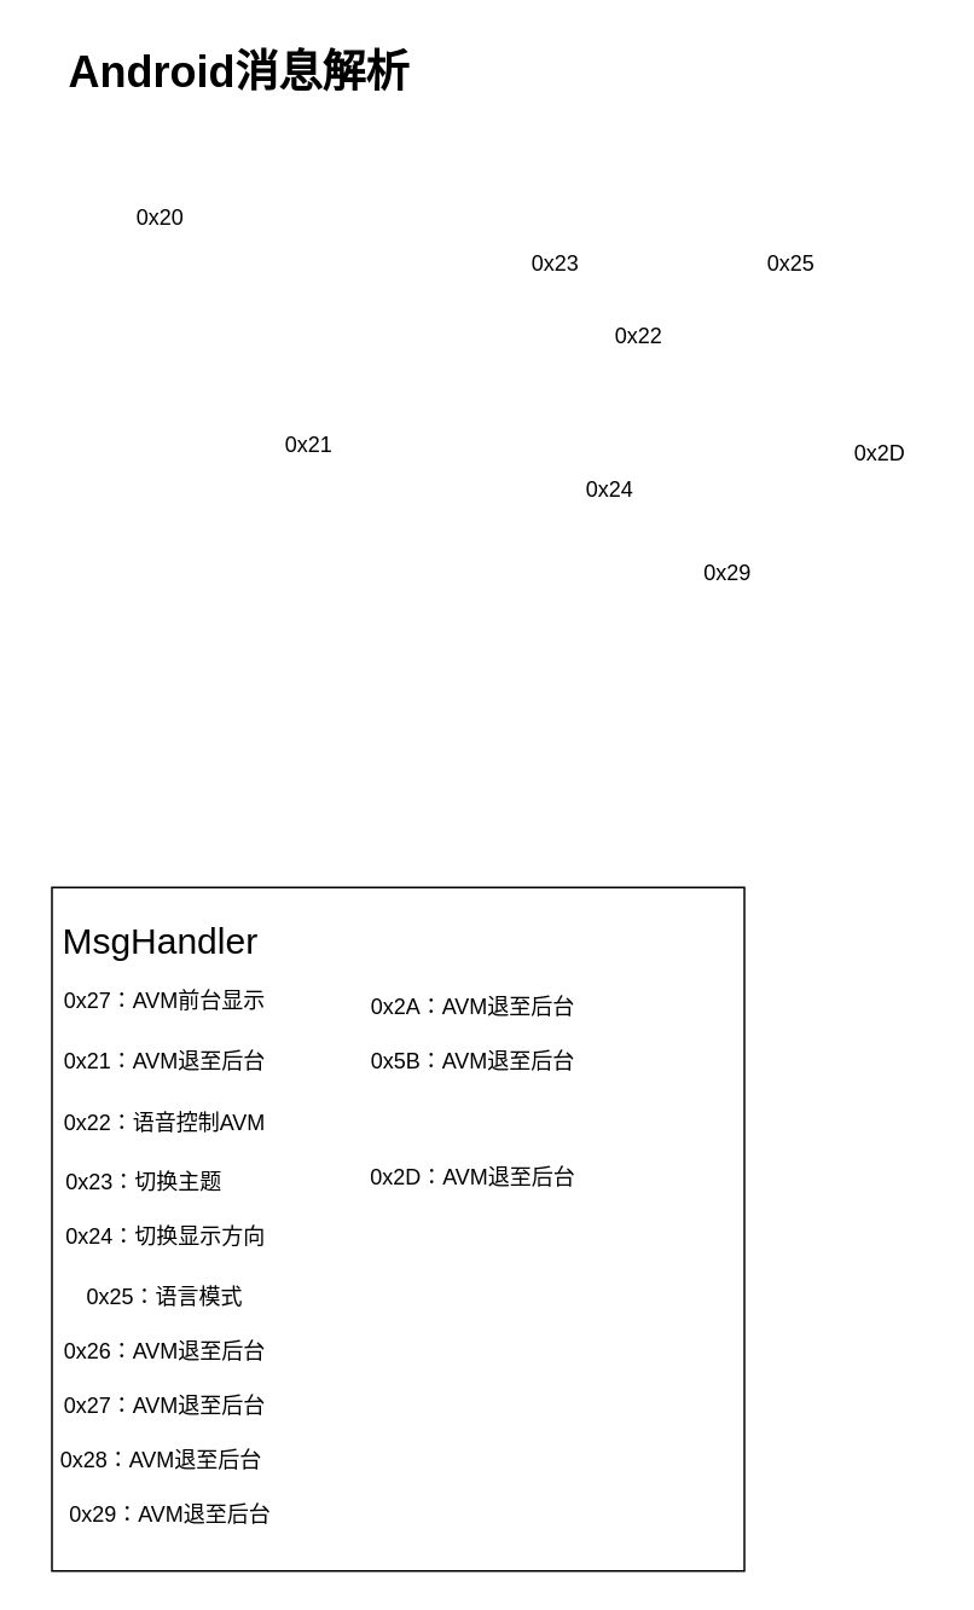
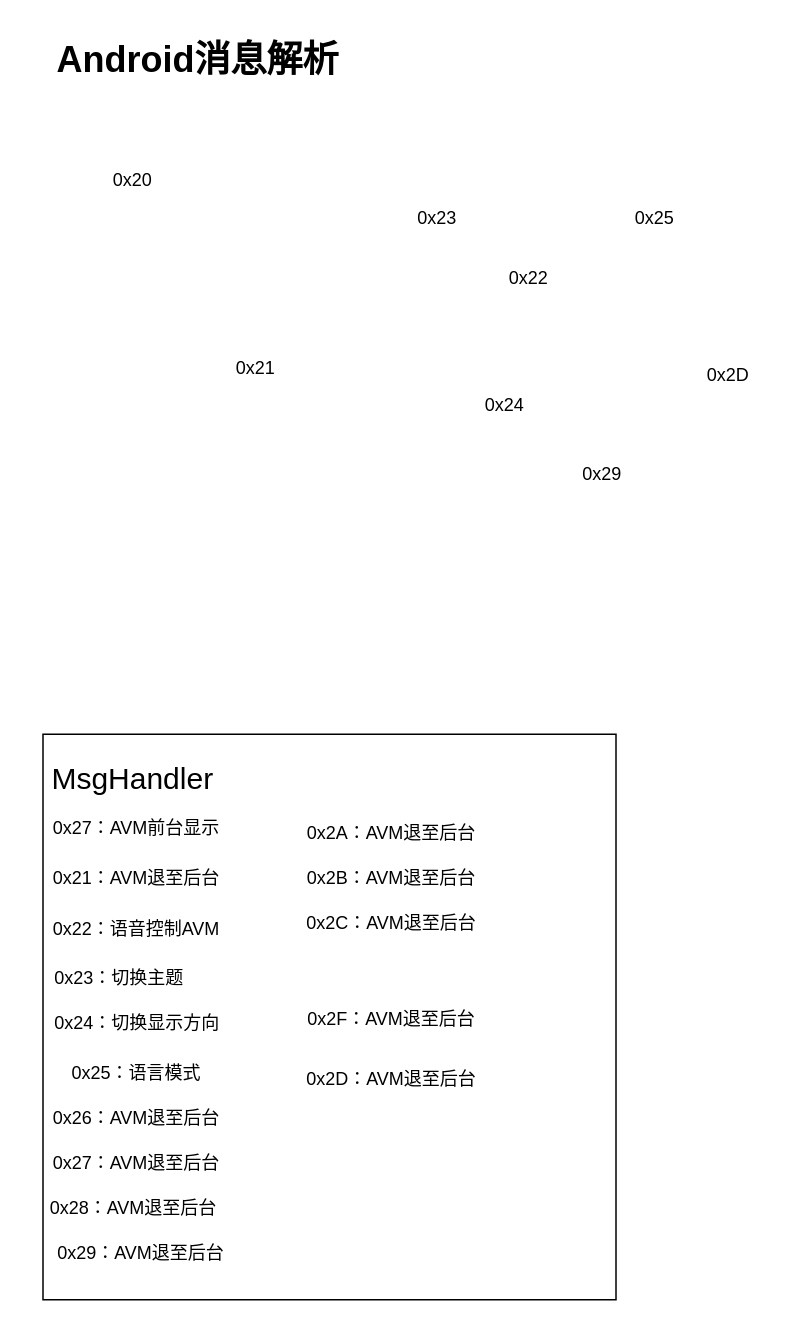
  <mxCell id="0" />
  <mxCell id="1" parent="0" />
  <mxCell id="2" value="Android消息解析" style="text;strokeColor=none;fillColor=none;html=1;fontSize=24;fontStyle=1;verticalAlign=middle;align=center;" parent="1" vertex="1"><mxGeometry x="81" y="20" width="100" height="40" as="geometry" /></mxCell>
  <mxCell id="3" value="0x20" style="text;html=1;strokeColor=none;fillColor=none;align=center;verticalAlign=middle;whiteSpace=wrap;rounded=0;" vertex="1" parent="1"><mxGeometry x="58" y="105" width="60" height="30" as="geometry" /></mxCell>
  <mxCell id="4" value="0x2A" style="text;html=1;strokeColor=none;fillColor=none;align=center;verticalAlign=middle;whiteSpace=wrap;rounded=0;" vertex="1" parent="1"><mxGeometry x="200" y="537" width="60" height="30" as="geometry" /></mxCell>
  <mxCell id="5" value="0x29" style="text;html=1;strokeColor=none;fillColor=none;align=center;verticalAlign=middle;whiteSpace=wrap;rounded=0;" vertex="1" parent="1"><mxGeometry x="371" y="301" width="60" height="30" as="geometry" /></mxCell>
  <mxCell id="6" value="0x25" style="text;html=1;strokeColor=none;fillColor=none;align=center;verticalAlign=middle;whiteSpace=wrap;rounded=0;" vertex="1" parent="1"><mxGeometry x="406" y="130" width="60" height="30" as="geometry" /></mxCell>
  <mxCell id="7" value="0x24" style="text;html=1;strokeColor=none;fillColor=none;align=center;verticalAlign=middle;whiteSpace=wrap;rounded=0;" vertex="1" parent="1"><mxGeometry x="306" y="255" width="60" height="30" as="geometry" /></mxCell>
- <mxCell id="8" value="0x23" style="text;html=1;strokeColor=none;fillColor=none;align=center;verticalAlign=middle;whiteSpace=wrap;rounded=0;" vertex="1" parent="1"><mxGeometry x="276" y="130" width="60" height="30" as="geometry" /></mxCell>
+ <mxCell id="8" value="0x23" style="text;html=1;strokeColor=none;fillColor=none;align=center;verticalAlign=middle;whiteSpace=wrap;rounded=0;" vertex="1" parent="1"><mxGeometry x="261" y="130" width="60" height="30" as="geometry" /></mxCell>
  <mxCell id="9" value="0x22" style="text;html=1;strokeColor=none;fillColor=none;align=center;verticalAlign=middle;whiteSpace=wrap;rounded=0;" vertex="1" parent="1"><mxGeometry x="322" y="170" width="60" height="30" as="geometry" /></mxCell>
  <mxCell id="10" value="0x21" style="text;html=1;strokeColor=none;fillColor=none;align=center;verticalAlign=middle;whiteSpace=wrap;rounded=0;" vertex="1" parent="1"><mxGeometry x="140" y="230" width="60" height="30" as="geometry" /></mxCell>
  <mxCell id="11" value="0x2D" style="text;html=1;strokeColor=none;fillColor=none;align=center;verticalAlign=middle;whiteSpace=wrap;rounded=0;" vertex="1" parent="1"><mxGeometry x="455" y="235" width="60" height="30" as="geometry" /></mxCell>
  <mxCell id="12" value="" style="rounded=0;whiteSpace=wrap;html=1;" vertex="1" parent="1"><mxGeometry x="28" y="489" width="382" height="377" as="geometry" /></mxCell>
  <mxCell id="13" value="MsgHandler" style="text;html=1;strokeColor=none;fillColor=none;align=center;verticalAlign=middle;whiteSpace=wrap;rounded=0;fontSize=20;" vertex="1" parent="1"><mxGeometry x="43" y="492" width="90" height="52" as="geometry" /></mxCell>
  <mxCell id="14" value="0x27：AVM前台显示" style="text;html=1;strokeColor=none;fillColor=none;align=center;verticalAlign=middle;whiteSpace=wrap;rounded=0;" vertex="1" parent="1"><mxGeometry x="23" y="537" width="135" height="30" as="geometry" /></mxCell>
  <mxCell id="15" value="0x21：AVM退至后台" style="text;html=1;strokeColor=none;fillColor=none;align=center;verticalAlign=middle;whiteSpace=wrap;rounded=0;" vertex="1" parent="1"><mxGeometry x="23" y="570" width="135" height="30" as="geometry" /></mxCell>
  <mxCell id="16" value="0x22：语音控制AVM" style="text;html=1;strokeColor=none;fillColor=none;align=center;verticalAlign=middle;whiteSpace=wrap;rounded=0;" vertex="1" parent="1"><mxGeometry x="23" y="604" width="135" height="30" as="geometry" /></mxCell>
  <mxCell id="17" value="0x23：切换主题" style="text;html=1;strokeColor=none;fillColor=none;align=left;verticalAlign=middle;whiteSpace=wrap;rounded=0;" vertex="1" parent="1"><mxGeometry x="34" y="637" width="135" height="30" as="geometry" /></mxCell>
  <mxCell id="18" value="0x24：切换显示方向" style="text;html=1;strokeColor=none;fillColor=none;align=left;verticalAlign=middle;whiteSpace=wrap;rounded=0;" vertex="1" parent="1"><mxGeometry x="34" y="667" width="135" height="30" as="geometry" /></mxCell>
  <mxCell id="19" value="0x25：语言模式" style="text;html=1;strokeColor=none;fillColor=none;align=center;verticalAlign=middle;whiteSpace=wrap;rounded=0;" vertex="1" parent="1"><mxGeometry x="23" y="700" width="135" height="30" as="geometry" /></mxCell>
  <mxCell id="20" value="0x26：AVM退至后台" style="text;html=1;strokeColor=none;fillColor=none;align=center;verticalAlign=middle;whiteSpace=wrap;rounded=0;" vertex="1" parent="1"><mxGeometry x="23" y="730" width="135" height="30" as="geometry" /></mxCell>
  <mxCell id="21" value="0x27：AVM退至后台" style="text;html=1;strokeColor=none;fillColor=none;align=center;verticalAlign=middle;whiteSpace=wrap;rounded=0;" vertex="1" parent="1"><mxGeometry x="23" y="760" width="135" height="30" as="geometry" /></mxCell>
  <mxCell id="22" value="0x28：AVM退至后台" style="text;html=1;strokeColor=none;fillColor=none;align=center;verticalAlign=middle;whiteSpace=wrap;rounded=0;" vertex="1" parent="1"><mxGeometry x="20.5" y="790" width="135" height="30" as="geometry" /></mxCell>
  <mxCell id="23" value="0x29：AVM退至后台" style="text;html=1;strokeColor=none;fillColor=none;align=center;verticalAlign=middle;whiteSpace=wrap;rounded=0;" vertex="1" parent="1"><mxGeometry x="25.5" y="820" width="135" height="30" as="geometry" /></mxCell>
  <mxCell id="24" value="0x2A：AVM退至后台" style="text;html=1;strokeColor=none;fillColor=none;align=center;verticalAlign=middle;whiteSpace=wrap;rounded=0;" vertex="1" parent="1"><mxGeometry x="193" y="540" width="135" height="30" as="geometry" /></mxCell>
- <mxCell id="25" value="0x5B：AVM退至后台" style="text;html=1;strokeColor=none;fillColor=none;align=center;verticalAlign=middle;whiteSpace=wrap;rounded=0;" vertex="1" parent="1"><mxGeometry x="193" y="570" width="135" height="30" as="geometry" /></mxCell>
- <mxCell id="27" value="0x2D：AVM退至后台" style="text;html=1;strokeColor=none;fillColor=none;align=center;verticalAlign=middle;whiteSpace=wrap;rounded=0;" vertex="1" parent="1"><mxGeometry x="193" y="634" width="135" height="30" as="geometry" /></mxCell>
+ <mxCell id="25" value="0x2B：AVM退至后台" style="text;html=1;strokeColor=none;fillColor=none;align=center;verticalAlign=middle;whiteSpace=wrap;rounded=0;" vertex="1" parent="1"><mxGeometry x="193" y="570" width="135" height="30" as="geometry" /></mxCell>
+ <mxCell id="26" value="0x2C：AVM退至后台" style="text;html=1;strokeColor=none;fillColor=none;align=center;verticalAlign=middle;whiteSpace=wrap;rounded=0;" vertex="1" parent="1"><mxGeometry x="193" y="600" width="135" height="30" as="geometry" /></mxCell>
+ <mxCell id="27" value="0x2D：AVM退至后台" style="text;html=1;strokeColor=none;fillColor=none;align=center;verticalAlign=middle;whiteSpace=wrap;rounded=0;" vertex="1" parent="1"><mxGeometry x="193" y="704" width="135" height="30" as="geometry" /></mxCell>
+ <mxCell id="28" value="0x2F：AVM退至后台" style="text;html=1;strokeColor=none;fillColor=none;align=center;verticalAlign=middle;whiteSpace=wrap;rounded=0;" vertex="1" parent="1"><mxGeometry x="193" y="664" width="135" height="30" as="geometry" /></mxCell>
